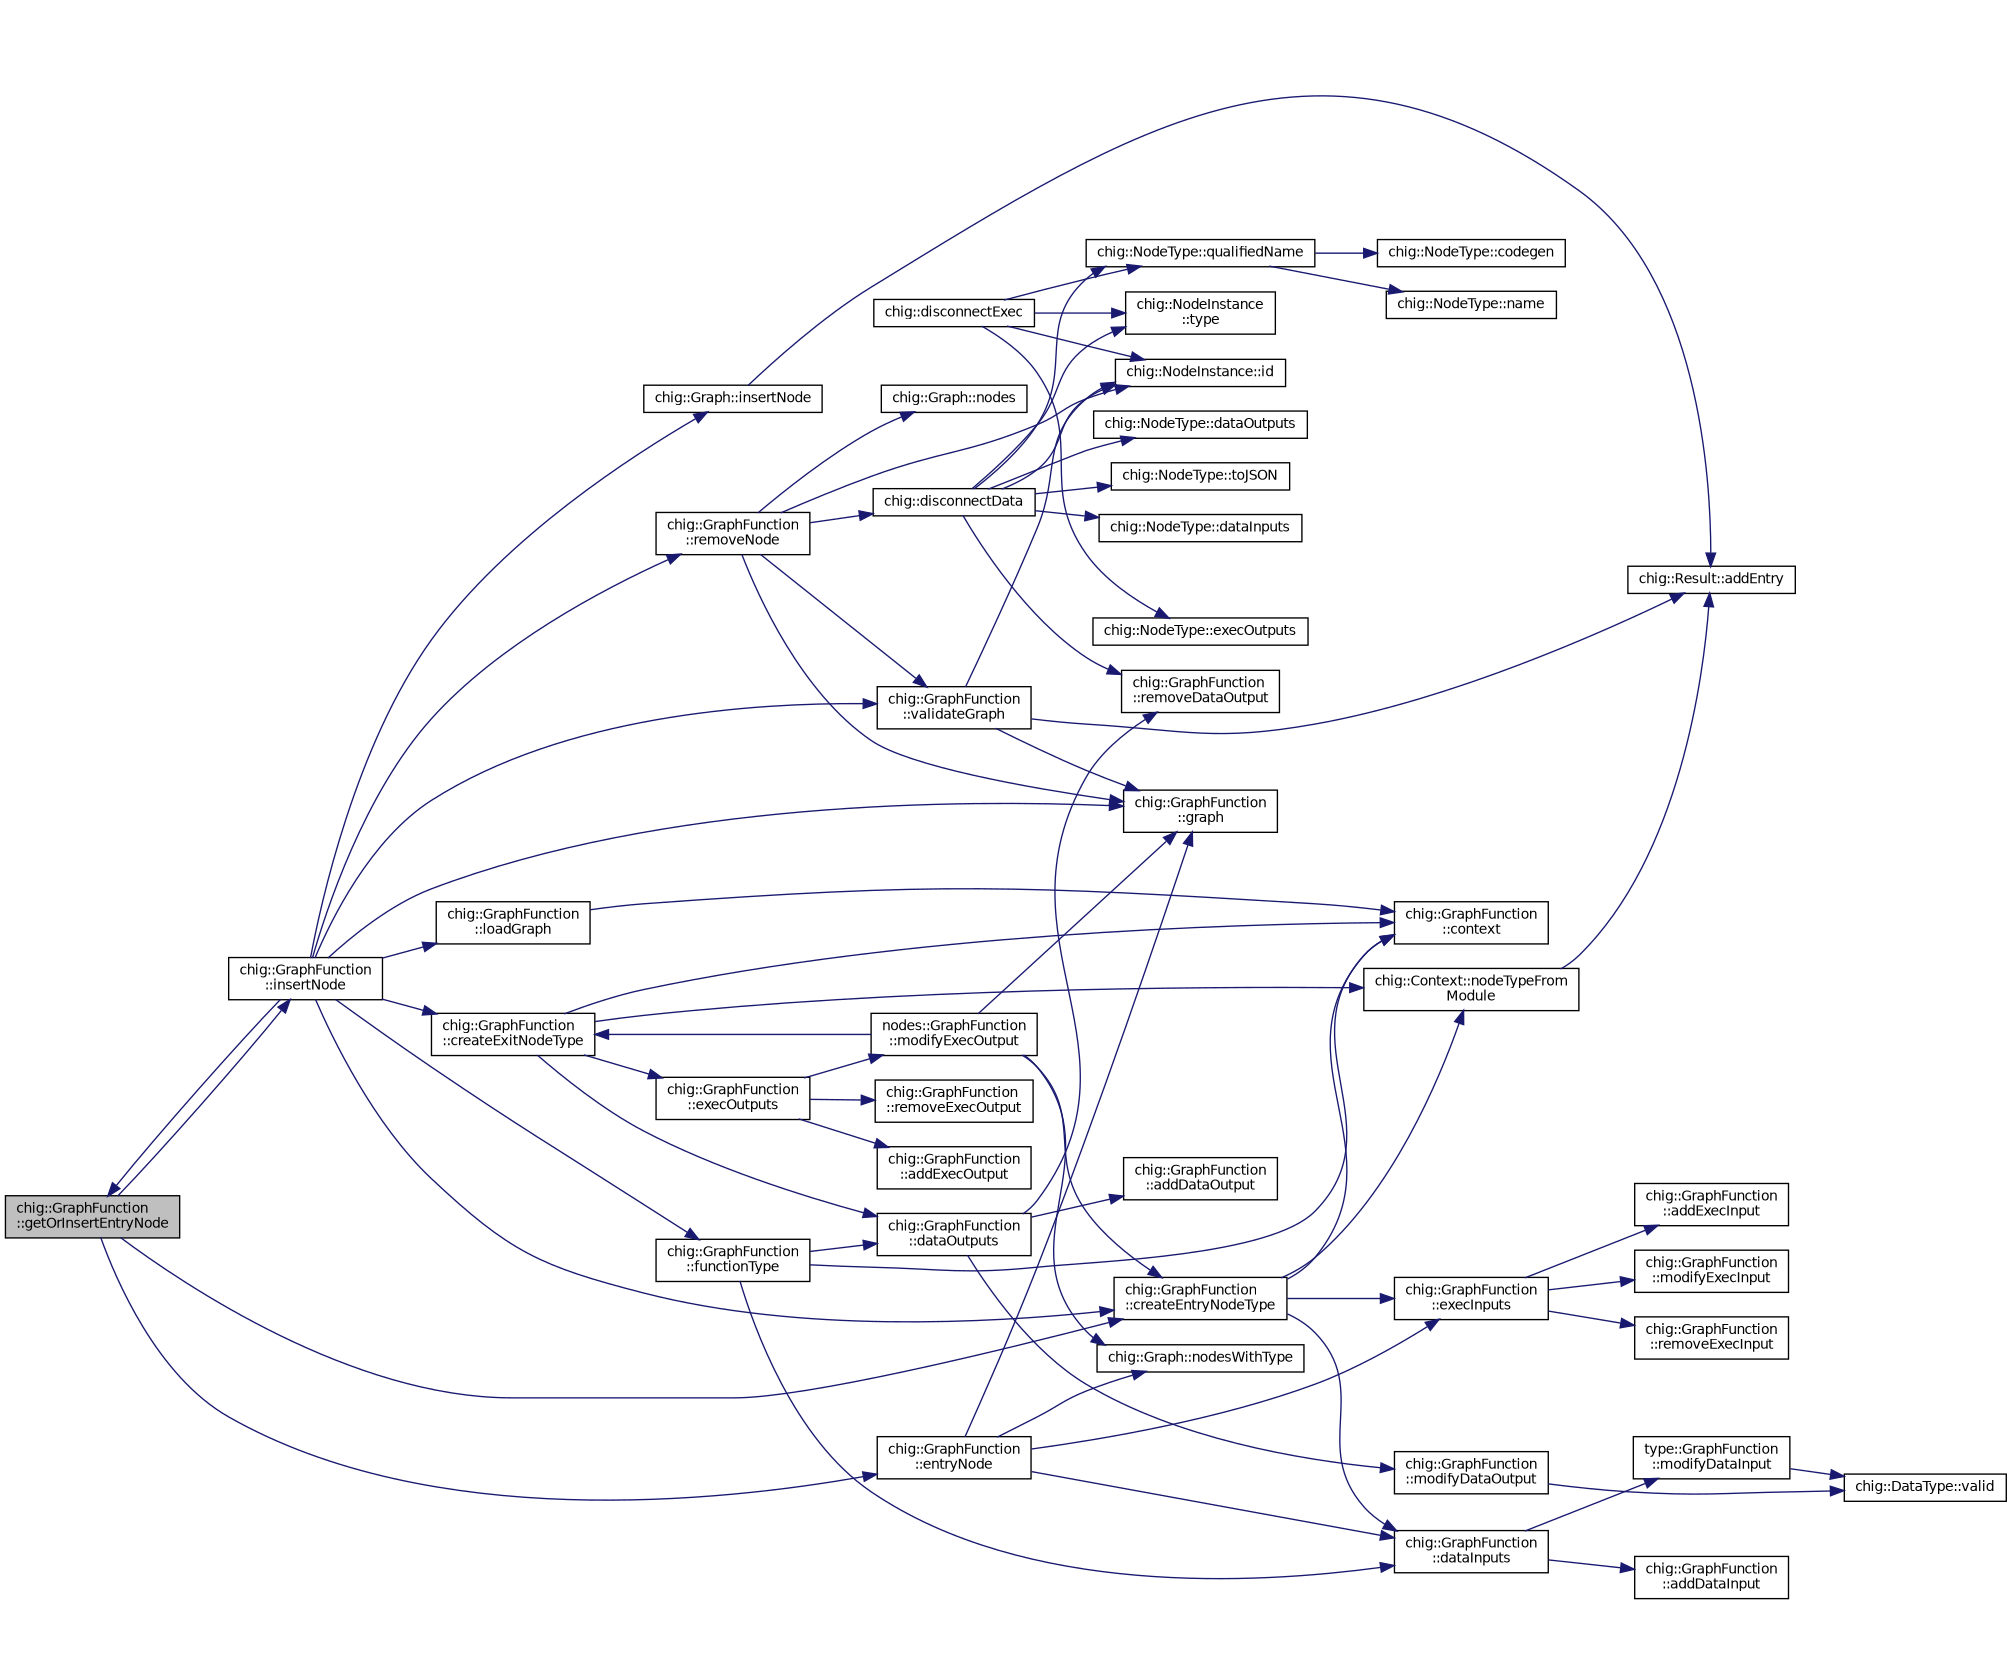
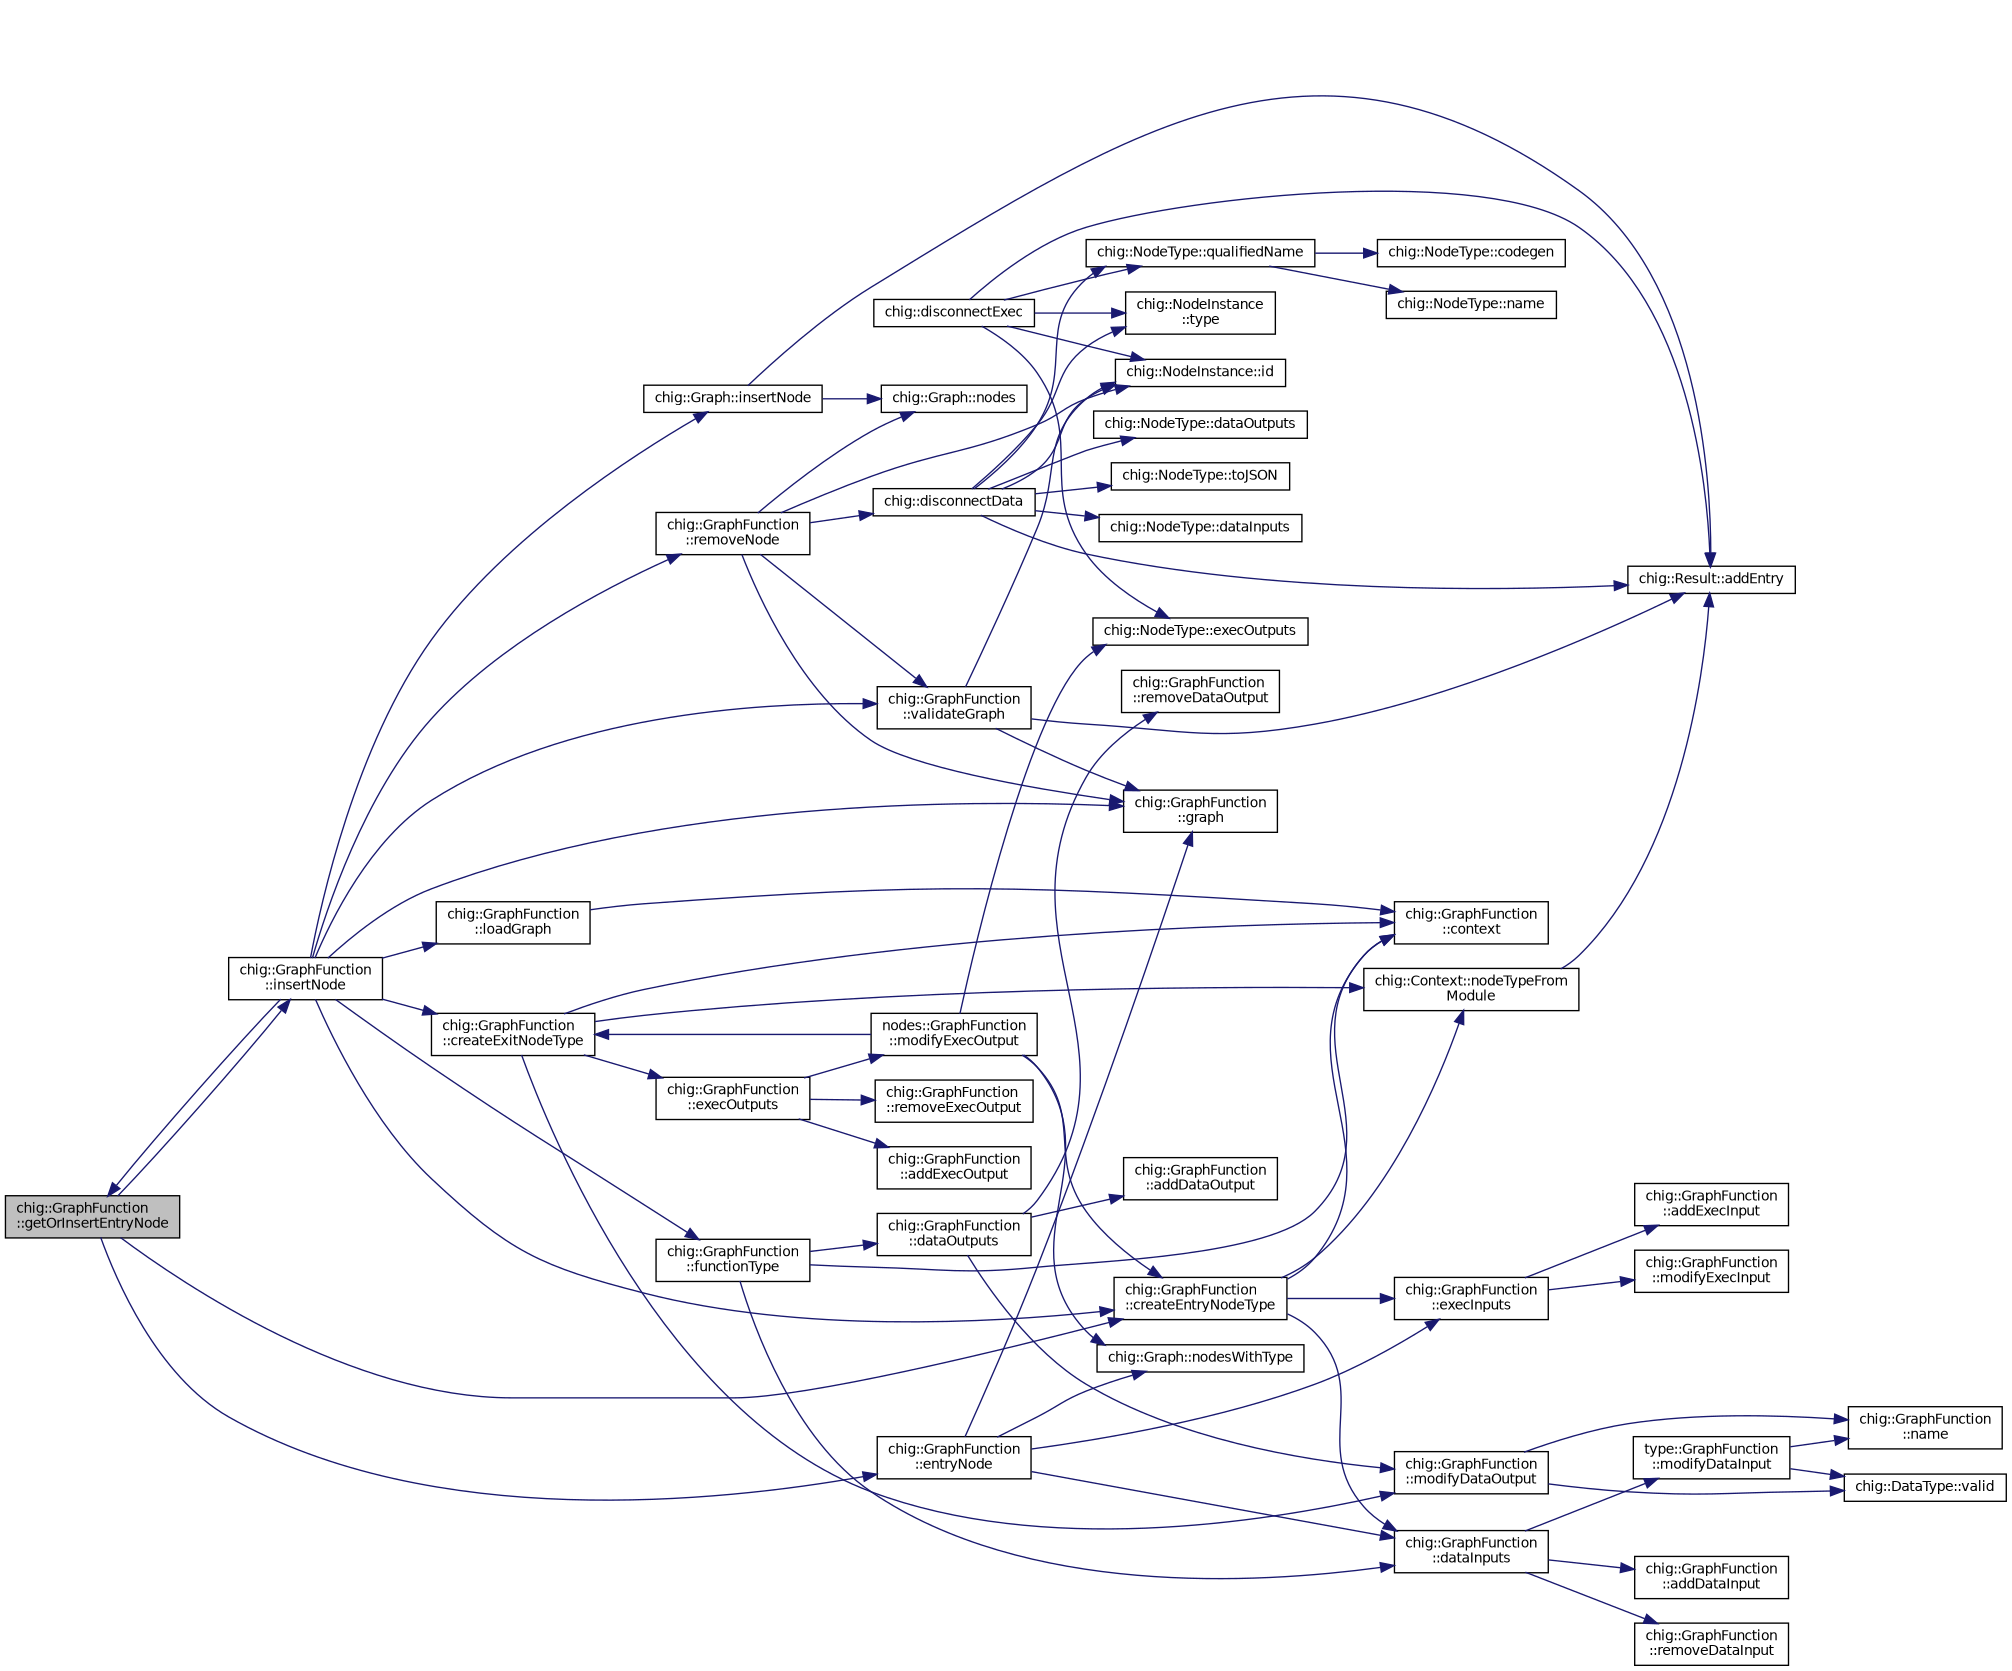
  digraph {
    rankdir=LR
    node [color=black fillcolor=white fontname=Helvetica fontsize=10 shape=record style=filled]
    edge [color=midnightblue fontname=Helvetica fontsize=10 labelfontname=Helvetica labelfontsize=10 style=solid]
    n1 [fillcolor=grey75 fontcolor=black height=0.2 label="chig::GraphFunction\l::getOrInsertEntryNode" width=0.4]
    n2 [height=0.2 label="chig::GraphFunction\l::createEntryNodeType" width=0.4]
    n3 [height=0.2 label="chig::GraphFunction\l::entryNode" width=0.4]
    n4 [height=0.2 label="chig::GraphFunction\l::insertNode" width=0.4]
    n5 [height=0.2 label="chig::GraphFunction\l::context" width=0.4]
    n6 [height=0.2 label="chig::GraphFunction\l::dataInputs" width=0.4]
    n7 [height=0.2 label="chig::GraphFunction\l::execInputs" width=0.4]
    n8 [height=0.2 label="chig::Context::nodeTypeFrom\lModule" width=0.4]
    n9 [height=0.2 label="chig::GraphFunction\l::graph" width=0.4]
    n10 [height=0.2 label="chig::Graph::nodesWithType" width=0.4]
    n11 [height=0.2 label="chig::Graph::insertNode" width=0.4]
    n12 [height=0.2 label="chig::GraphFunction\l::removeNode" width=0.4]
    n13 [height=0.2 label="chig::GraphFunction\l::createExitNodeType" width=0.4]
    n14 [height=0.2 label="chig::GraphFunction\l::functionType" width=0.4]
    n15 [height=0.2 label="chig::GraphFunction\l::loadGraph" width=0.4]
    n16 [height=0.2 label="chig::GraphFunction\l::validateGraph" width=0.4]
    n17 [height=0.2 label="chig::GraphFunction\l::addDataInput" width=0.4]
    n18 [height=0.2 label="type::GraphFunction\l::modifyDataInput" width=0.4]
+   n19 [height=0.2 label="chig::GraphFunction\l::removeDataInput" width=0.4]
    n20 [height=0.2 label="chig::GraphFunction\l::addExecInput" width=0.4]
    n21 [height=0.2 label="chig::GraphFunction\l::modifyExecInput" width=0.4]
-   n22 [height=0.2 label="chig::GraphFunction\l::removeExecInput" width=0.4]
    n23 [height=0.2 label="chig::Result::addEntry" width=0.4]
    n24 [height=0.2 label="chig::DataType::valid" width=0.4]
+   n25 [height=0.2 label="chig::GraphFunction\l::name" width=0.4]
    n26 [height=0.2 label="chig::Graph::nodes" width=0.4]
    n27 [height=0.2 label="chig::NodeInstance::id" width=0.4]
    n28 [height=0.2 label="chig::disconnectData" width=0.4]
    n29 [height=0.2 label="chig::GraphFunction\l::dataOutputs" width=0.4]
    n30 [height=0.2 label="chig::GraphFunction\l::execOutputs" width=0.4]
    n31 [height=0.2 label="chig::disconnectExec" width=0.4]
    n32 [height=0.2 label="chig::NodeType::execOutputs" width=0.4]
    n33 [height=0.2 label="chig::NodeType::qualifiedName" width=0.4]
    n34 [height=0.2 label="chig::NodeInstance\l::type" width=0.4]
    n35 [height=0.2 label="chig::NodeType::dataInputs" width=0.4]
    n36 [height=0.2 label="chig::NodeType::dataOutputs" width=0.4]
    n37 [height=0.2 label="chig::NodeType::toJSON" width=0.4]
    n38 [height=0.2 label="chig::NodeType::name" width=0.4]
    n39 [height=0.2 label="chig::NodeType::codegen" width=0.4]
    n40 [height=0.2 label="chig::GraphFunction\l::addDataOutput" width=0.4]
    n41 [height=0.2 label="chig::GraphFunction\l::modifyDataOutput" width=0.4]
    n42 [height=0.2 label="chig::GraphFunction\l::removeDataOutput" width=0.4]
    n43 [height=0.2 label="chig::GraphFunction\l::addExecOutput" width=0.4]
    n44 [height=0.2 label="nodes::GraphFunction\l::modifyExecOutput" width=0.4]
    n45 [height=0.2 label="chig::GraphFunction\l::removeExecOutput" width=0.4]
    n1 -> n2
    n1 -> n3
    n1 -> n4
    n2 -> n5
    n2 -> n6
    n2 -> n7
    n2 -> n8
    n3 -> n6
    n3 -> n7
    n3 -> n9
    n3 -> n10
    n4 -> n1
    n4 -> n2
    n4 -> n9
    n4 -> n11
    n4 -> n12
    n4 -> n13
    n4 -> n14
    n4 -> n15
    n4 -> n16
    n6 -> n17
    n6 -> n18
+   n6 -> n19
    n7 -> n20
    n7 -> n21
-   n7 -> n22
    n8 -> n23
    n11 -> n23
+   n11 -> n26
    n12 -> n9
    n12 -> n16
    n12 -> n26
    n12 -> n27
    n12 -> n28
    n13 -> n5
    n13 -> n8
-   n13 -> n29
+   n13 -> n41
    n13 -> n30
    n14 -> n5
    n14 -> n6
    n14 -> n29
    n15 -> n5
    n16 -> n9
    n16 -> n23
    n16 -> n27
    n18 -> n24
-   n28 -> n42
+   n18 -> n25
+   n28 -> n23
    n28 -> n27
    n28 -> n33
    n28 -> n34
    n28 -> n35
    n28 -> n36
    n28 -> n37
    n29 -> n40
    n29 -> n41
    n29 -> n42
    n30 -> n43
    n30 -> n44
    n30 -> n45
+   n31 -> n23
    n31 -> n27
    n31 -> n32
    n31 -> n33
    n31 -> n34
    n33 -> n38
    n33 -> n39
    n41 -> n24
+   n41 -> n25
    n44 -> n2
-   n44 -> n9
+   n44 -> n32
    n44 -> n10
    n44 -> n13
  }
